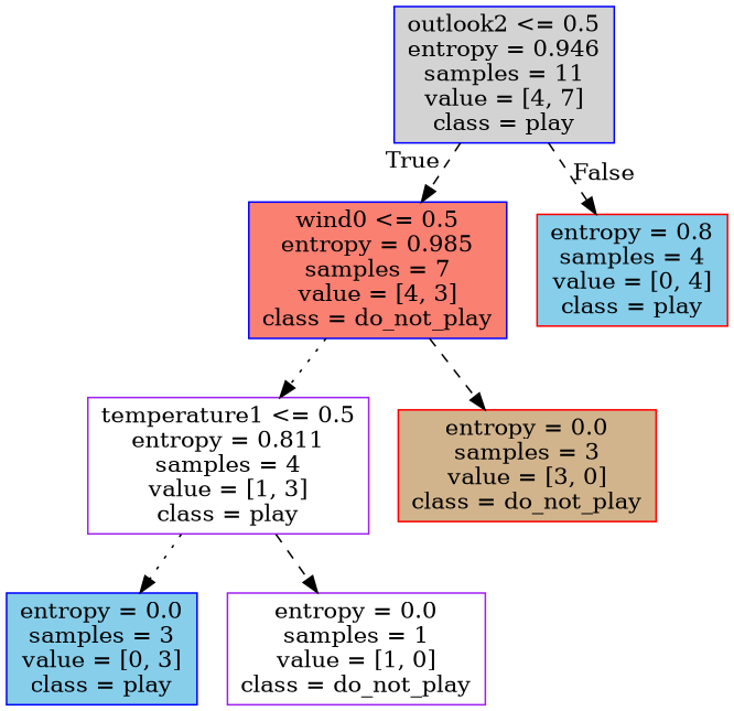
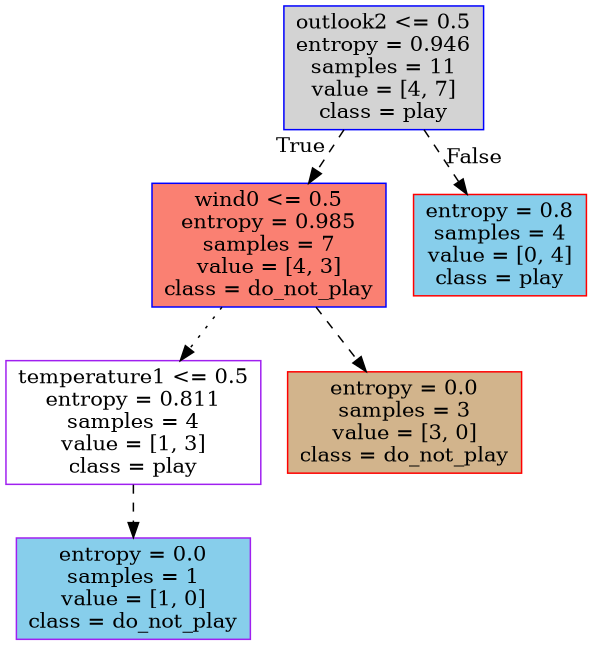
  digraph {
    node [color=blue fillcolor=skyblue shape=box style=filled]
    edge [style=dashed]
    n1 [fillcolor=lightgrey label="outlook2 <= 0.5\nentropy = 0.946\nsamples = 11\nvalue = [4, 7]\nclass = play"]
    n2 [fillcolor=salmon label="wind0 <= 0.5\nentropy = 0.985\nsamples = 7\nvalue = [4, 3]\nclass = do_not_play"]
    n3 [color=red label="entropy = 0.8\nsamples = 4\nvalue = [0, 4]\nclass = play"]
    n4 [color=purple fillcolor=white label="temperature1 <= 0.5\nentropy = 0.811\nsamples = 4\nvalue = [1, 3]\nclass = play"]
    n5 [color=red fillcolor=tan label="entropy = 0.0\nsamples = 3\nvalue = [3, 0]\nclass = do_not_play"]
-   n6 [label="entropy = 0.0\nsamples = 3\nvalue = [0, 3]\nclass = play"]
-   n7 [color=purple fillcolor=white label="entropy = 0.0\nsamples = 1\nvalue = [1, 0]\nclass = do_not_play"]
+   n7 [color=purple label="entropy = 0.0\nsamples = 1\nvalue = [1, 0]\nclass = do_not_play"]
    n1 -> n2 [headlabel=True labelangle=45 labeldistance=2.5]
    n1 -> n3 [headlabel=False labelangle=-45 labeldistance=2.5]
    n2 -> n4 [style=dotted]
    n2 -> n5
-   n4 -> n6 [style=dotted]
    n4 -> n7
  }
